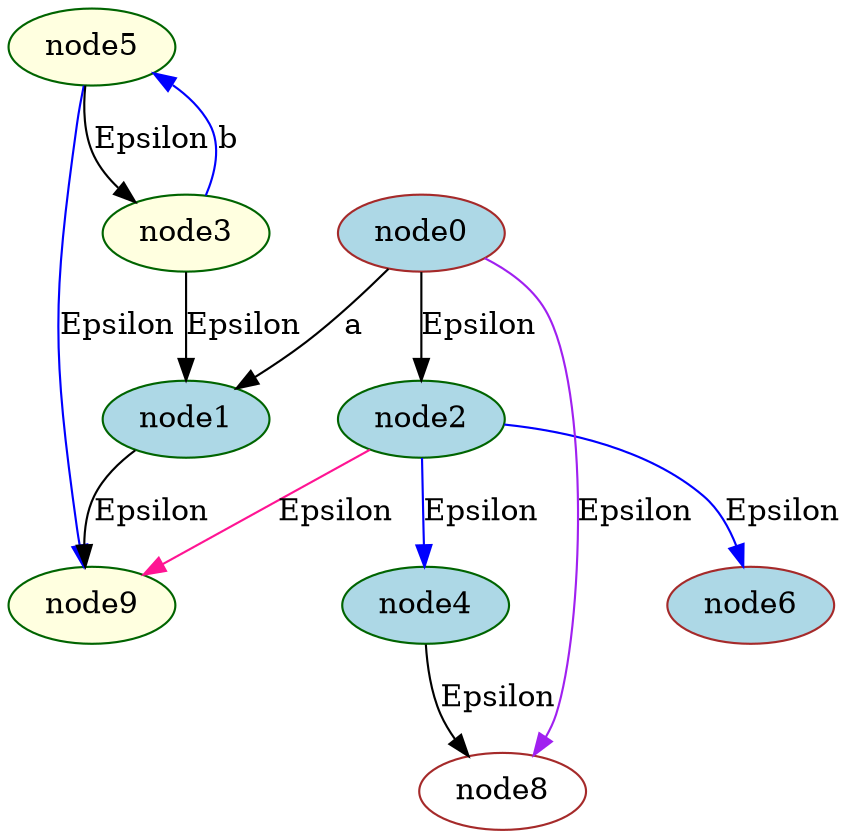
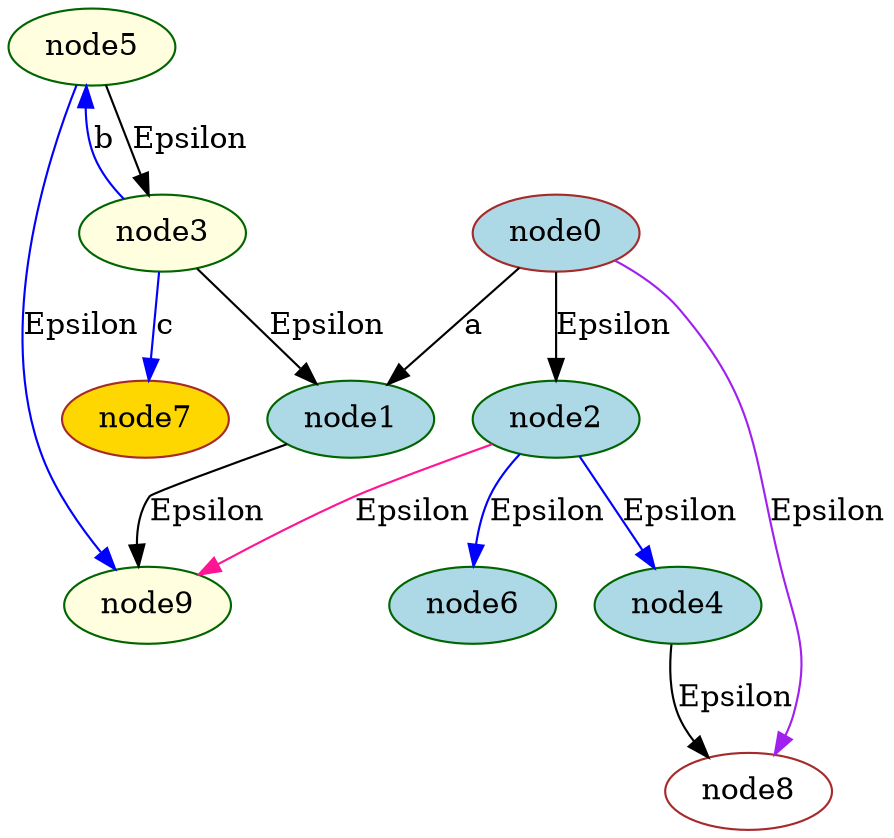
  digraph {
    node [color=darkgreen fillcolor=lightblue style=filled]
    edge [color=black]
    n1 [fillcolor=lightyellow label=node5]
    n2 [fillcolor=lightyellow label=node9]
    n3 [fillcolor=lightyellow label=node3]
    n4 [label=node1]
+   n5 [color=brown fillcolor=gold label=node7]
    n6 [label=node4]
    n7 [color=brown fillcolor=white label=node8]
    n8 [label=node2]
-   n9 [color=brown label=node6]
+   n9 [label=node6]
    n10 [color=brown label=node0]
    n1 -> n2 [color=blue label=Epsilon]
    n1 -> n3 [label=Epsilon]
    n3 -> n1 [color=blue label=b]
    n3 -> n4 [label=Epsilon]
+   n3 -> n5 [color=blue label=c]
    n4 -> n2 [label=Epsilon]
    n6 -> n7 [label=Epsilon]
    n8 -> n2 [color=deeppink label=Epsilon]
    n8 -> n6 [color=blue label=Epsilon]
    n8 -> n9 [color=blue label=Epsilon]
    n10 -> n4 [label=a]
    n10 -> n7 [color=purple label=Epsilon]
    n10 -> n8 [label=Epsilon]
  }
